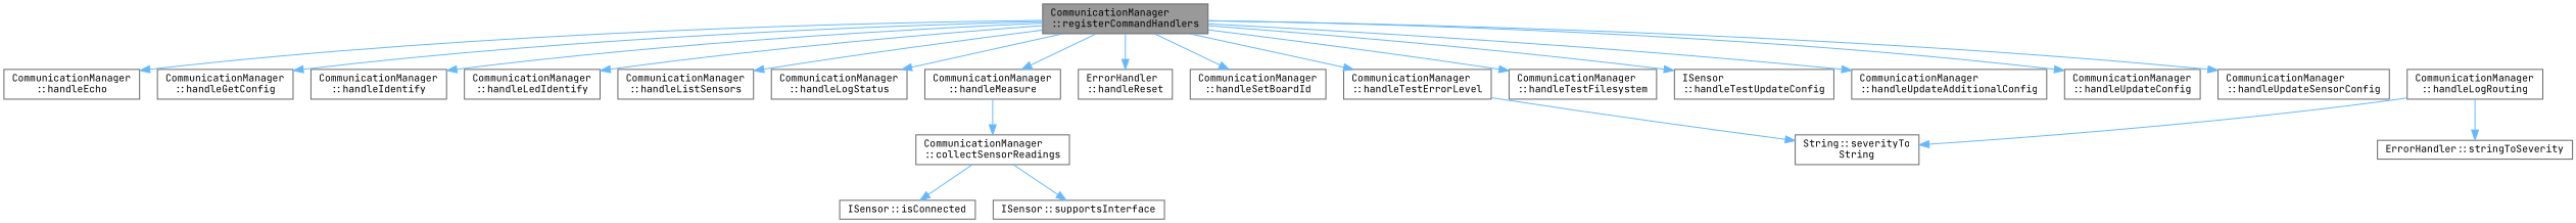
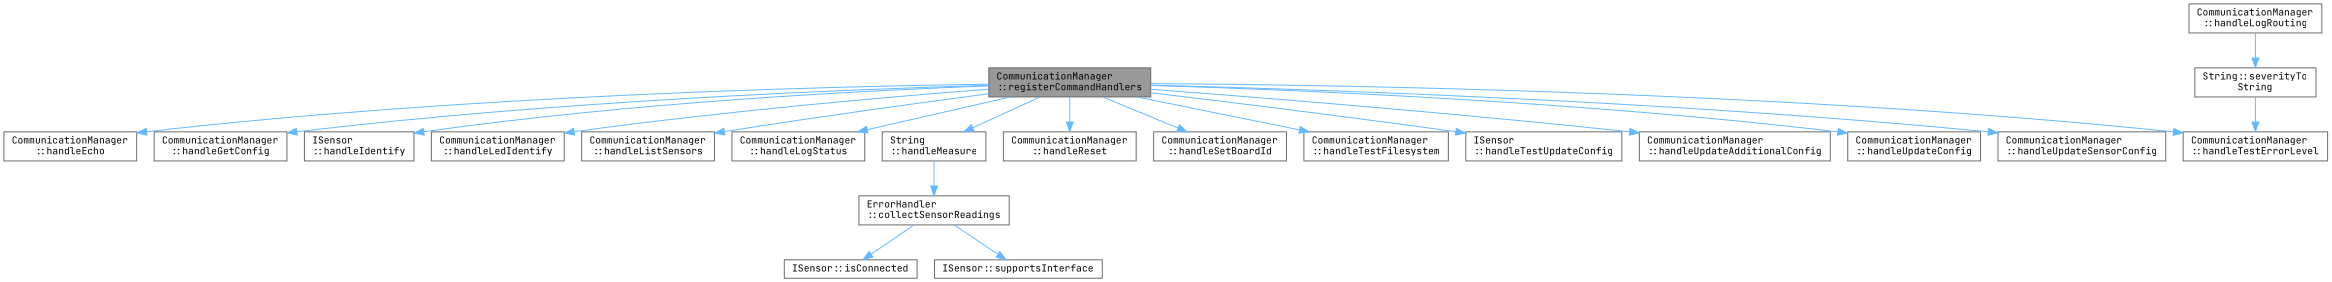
  digraph {
    fontname="JetBrains Mono"
    rankdir=TB
    node [color=grey40 fillcolor=white fontname="JetBrains Mono" fontsize=10 shape=box style=filled]
    edge [color=steelblue1 fontname="JetBrains Mono" fontsize=10 labelfontname=Helvetica labelfontsize=10 style=solid]
    n1 [color=gray40 fillcolor=grey60 fontcolor=black height=0.2 label="CommunicationManager\l::registerCommandHandlers" width=0.4]
    n2 [height=0.2 label="CommunicationManager\l::handleEcho" width=0.4]
    n3 [height=0.2 label="CommunicationManager\l::handleGetConfig" width=0.4]
-   n4 [height=0.2 label="CommunicationManager\l::handleIdentify" width=0.4]
+   n4 [height=0.2 label="ISensor\l::handleIdentify" width=0.4]
    n5 [height=0.2 label="CommunicationManager\l::handleLedIdentify" width=0.4]
    n6 [height=0.2 label="CommunicationManager\l::handleListSensors" width=0.4]
    n7 [height=0.2 label="CommunicationManager\l::handleLogStatus" width=0.4]
-   n8 [height=0.2 label="CommunicationManager\l::handleMeasure" width=0.4]
-   n9 [height=0.2 label="ErrorHandler\l::handleReset" width=0.4]
+   n8 [height=0.2 label="String\l::handleMeasure" width=0.4]
+   n9 [height=0.2 label="CommunicationManager\l::handleReset" width=0.4]
    n10 [height=0.2 label="CommunicationManager\l::handleSetBoardId" width=0.4]
    n11 [height=0.2 label="CommunicationManager\l::handleTestErrorLevel" width=0.4]
    n12 [height=0.2 label="CommunicationManager\l::handleTestFilesystem" width=0.4]
    n13 [height=0.2 label="ISensor\l::handleTestUpdateConfig" width=0.4]
    n14 [height=0.2 label="CommunicationManager\l::handleUpdateAdditionalConfig" width=0.4]
    n15 [height=0.2 label="CommunicationManager\l::handleUpdateConfig" width=0.4]
    n16 [height=0.2 label="CommunicationManager\l::handleUpdateSensorConfig" width=0.4]
    n17 [height=0.2 label="CommunicationManager\l::handleLogRouting" width=0.4]
    n18 [height=0.2 label="String::severityTo\lString" width=0.4]
-   n19 [height=0.2 label="ErrorHandler::stringToSeverity" width=0.4]
-   n20 [height=0.2 label="CommunicationManager\l::collectSensorReadings" width=0.4]
+   n20 [height=0.2 label="ErrorHandler\l::collectSensorReadings" width=0.4]
    n21 [height=0.2 label="ISensor::isConnected" width=0.4]
    n22 [height=0.2 label="ISensor::supportsInterface" width=0.4]
    n1 -> n2
    n1 -> n3
    n1 -> n4
    n1 -> n5
    n1 -> n6
    n1 -> n7
    n1 -> n8
    n1 -> n9
    n1 -> n10
    n1 -> n11
    n1 -> n12
    n1 -> n13
    n1 -> n14
    n1 -> n15
    n1 -> n16
    n8 -> n20
-   n11 -> n18
+   n18 -> n11
    n17 -> n18
-   n17 -> n19
    n20 -> n21
    n20 -> n22
  }
